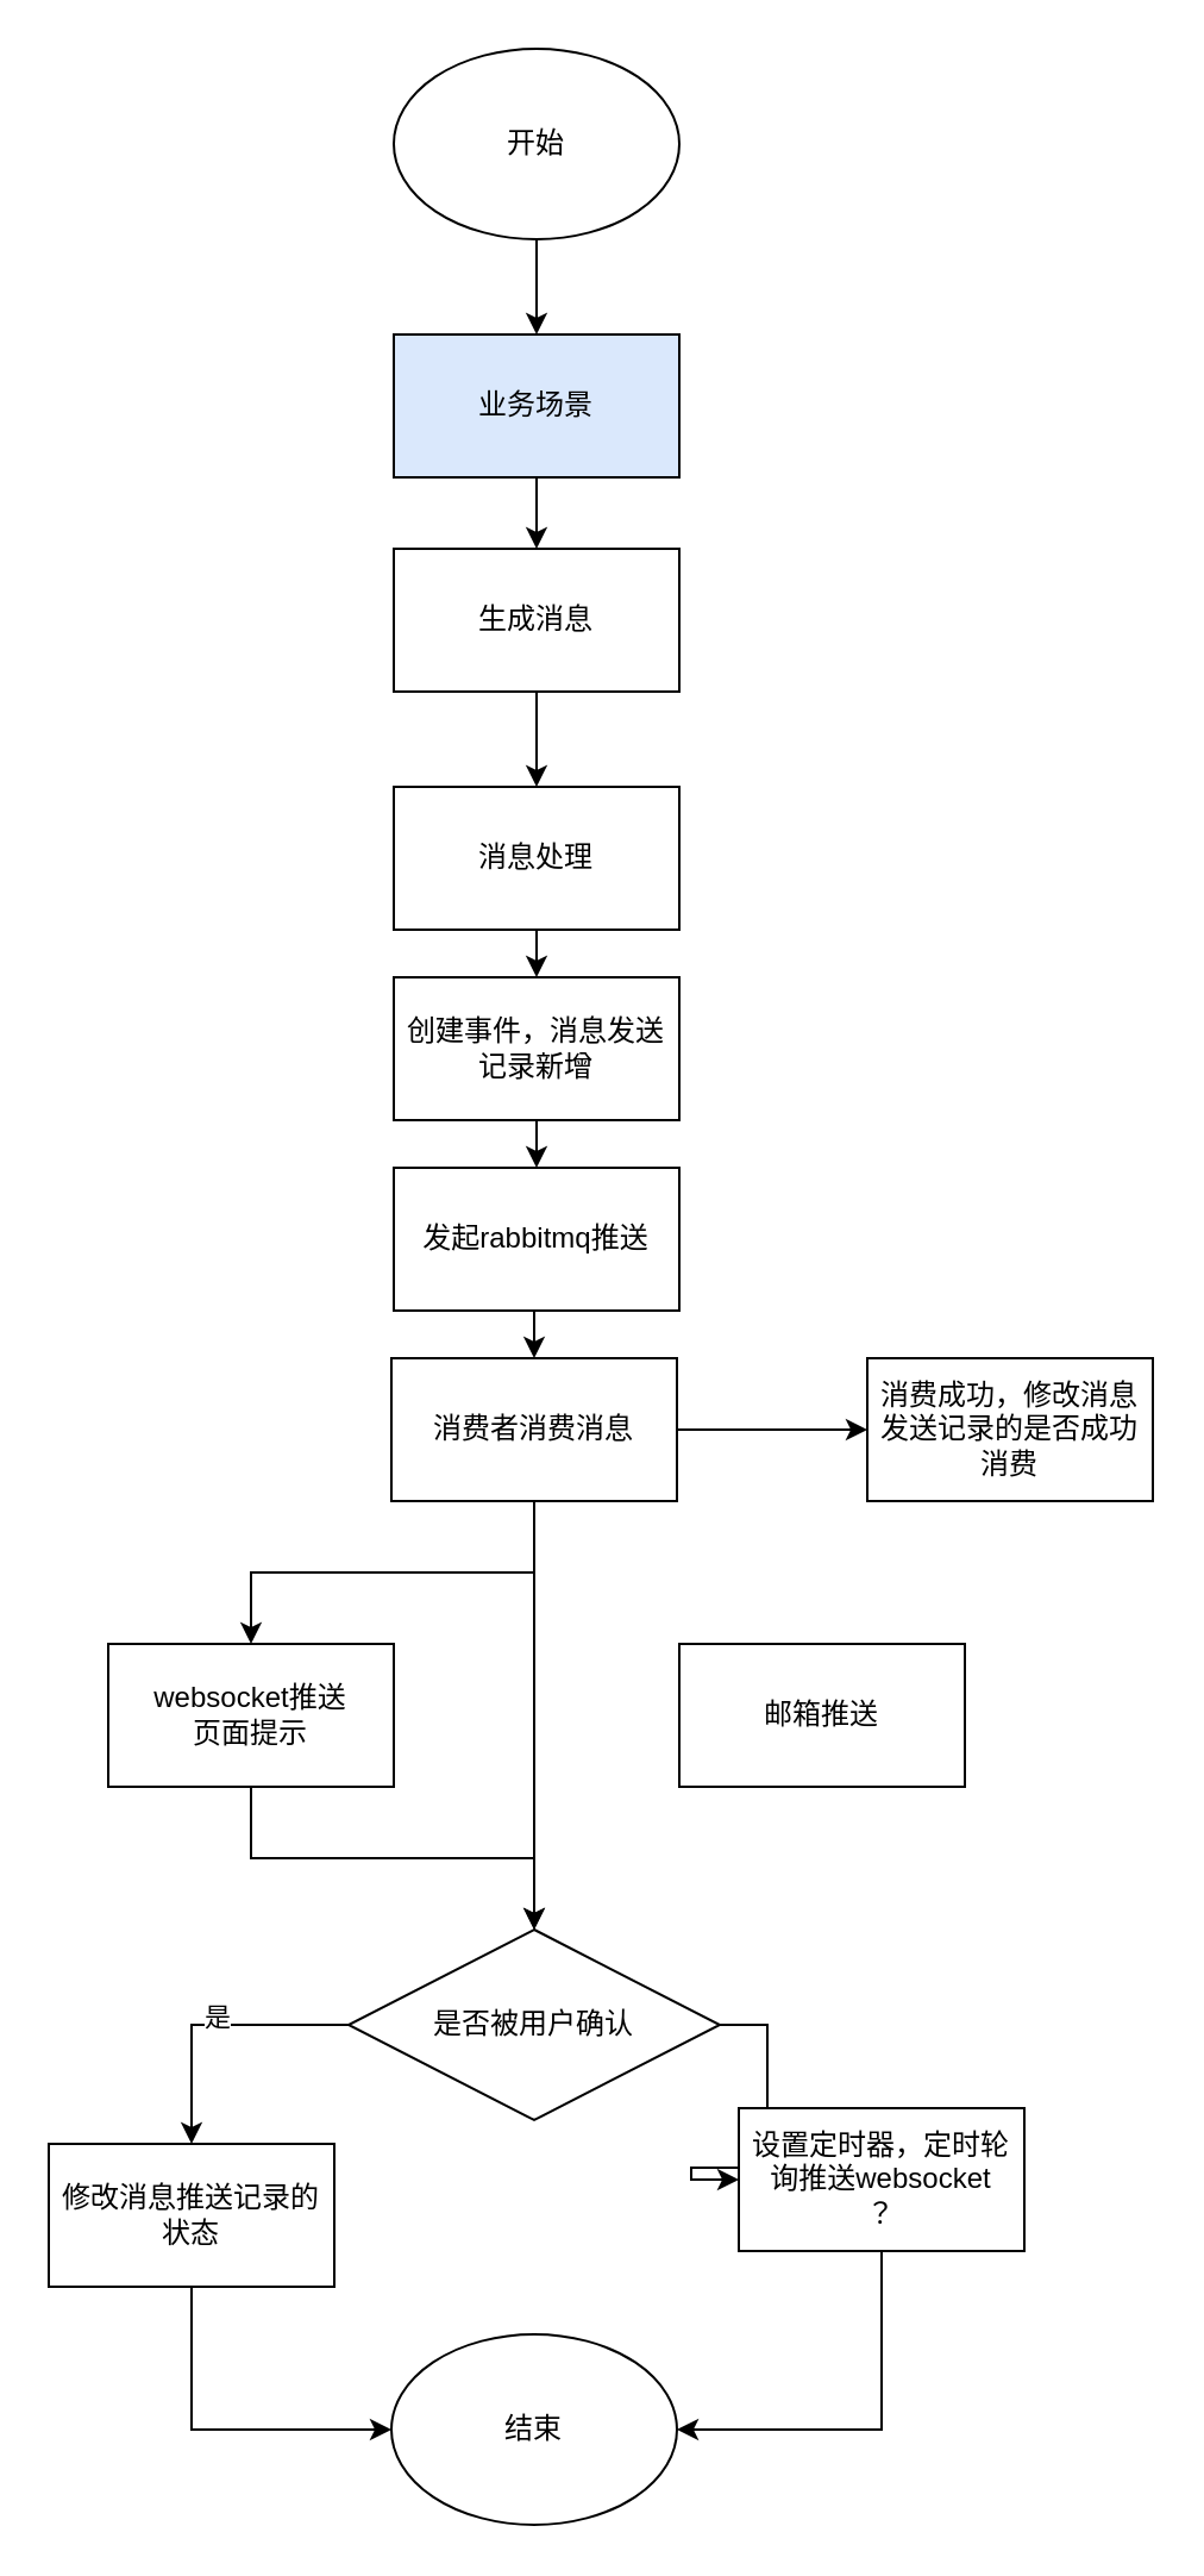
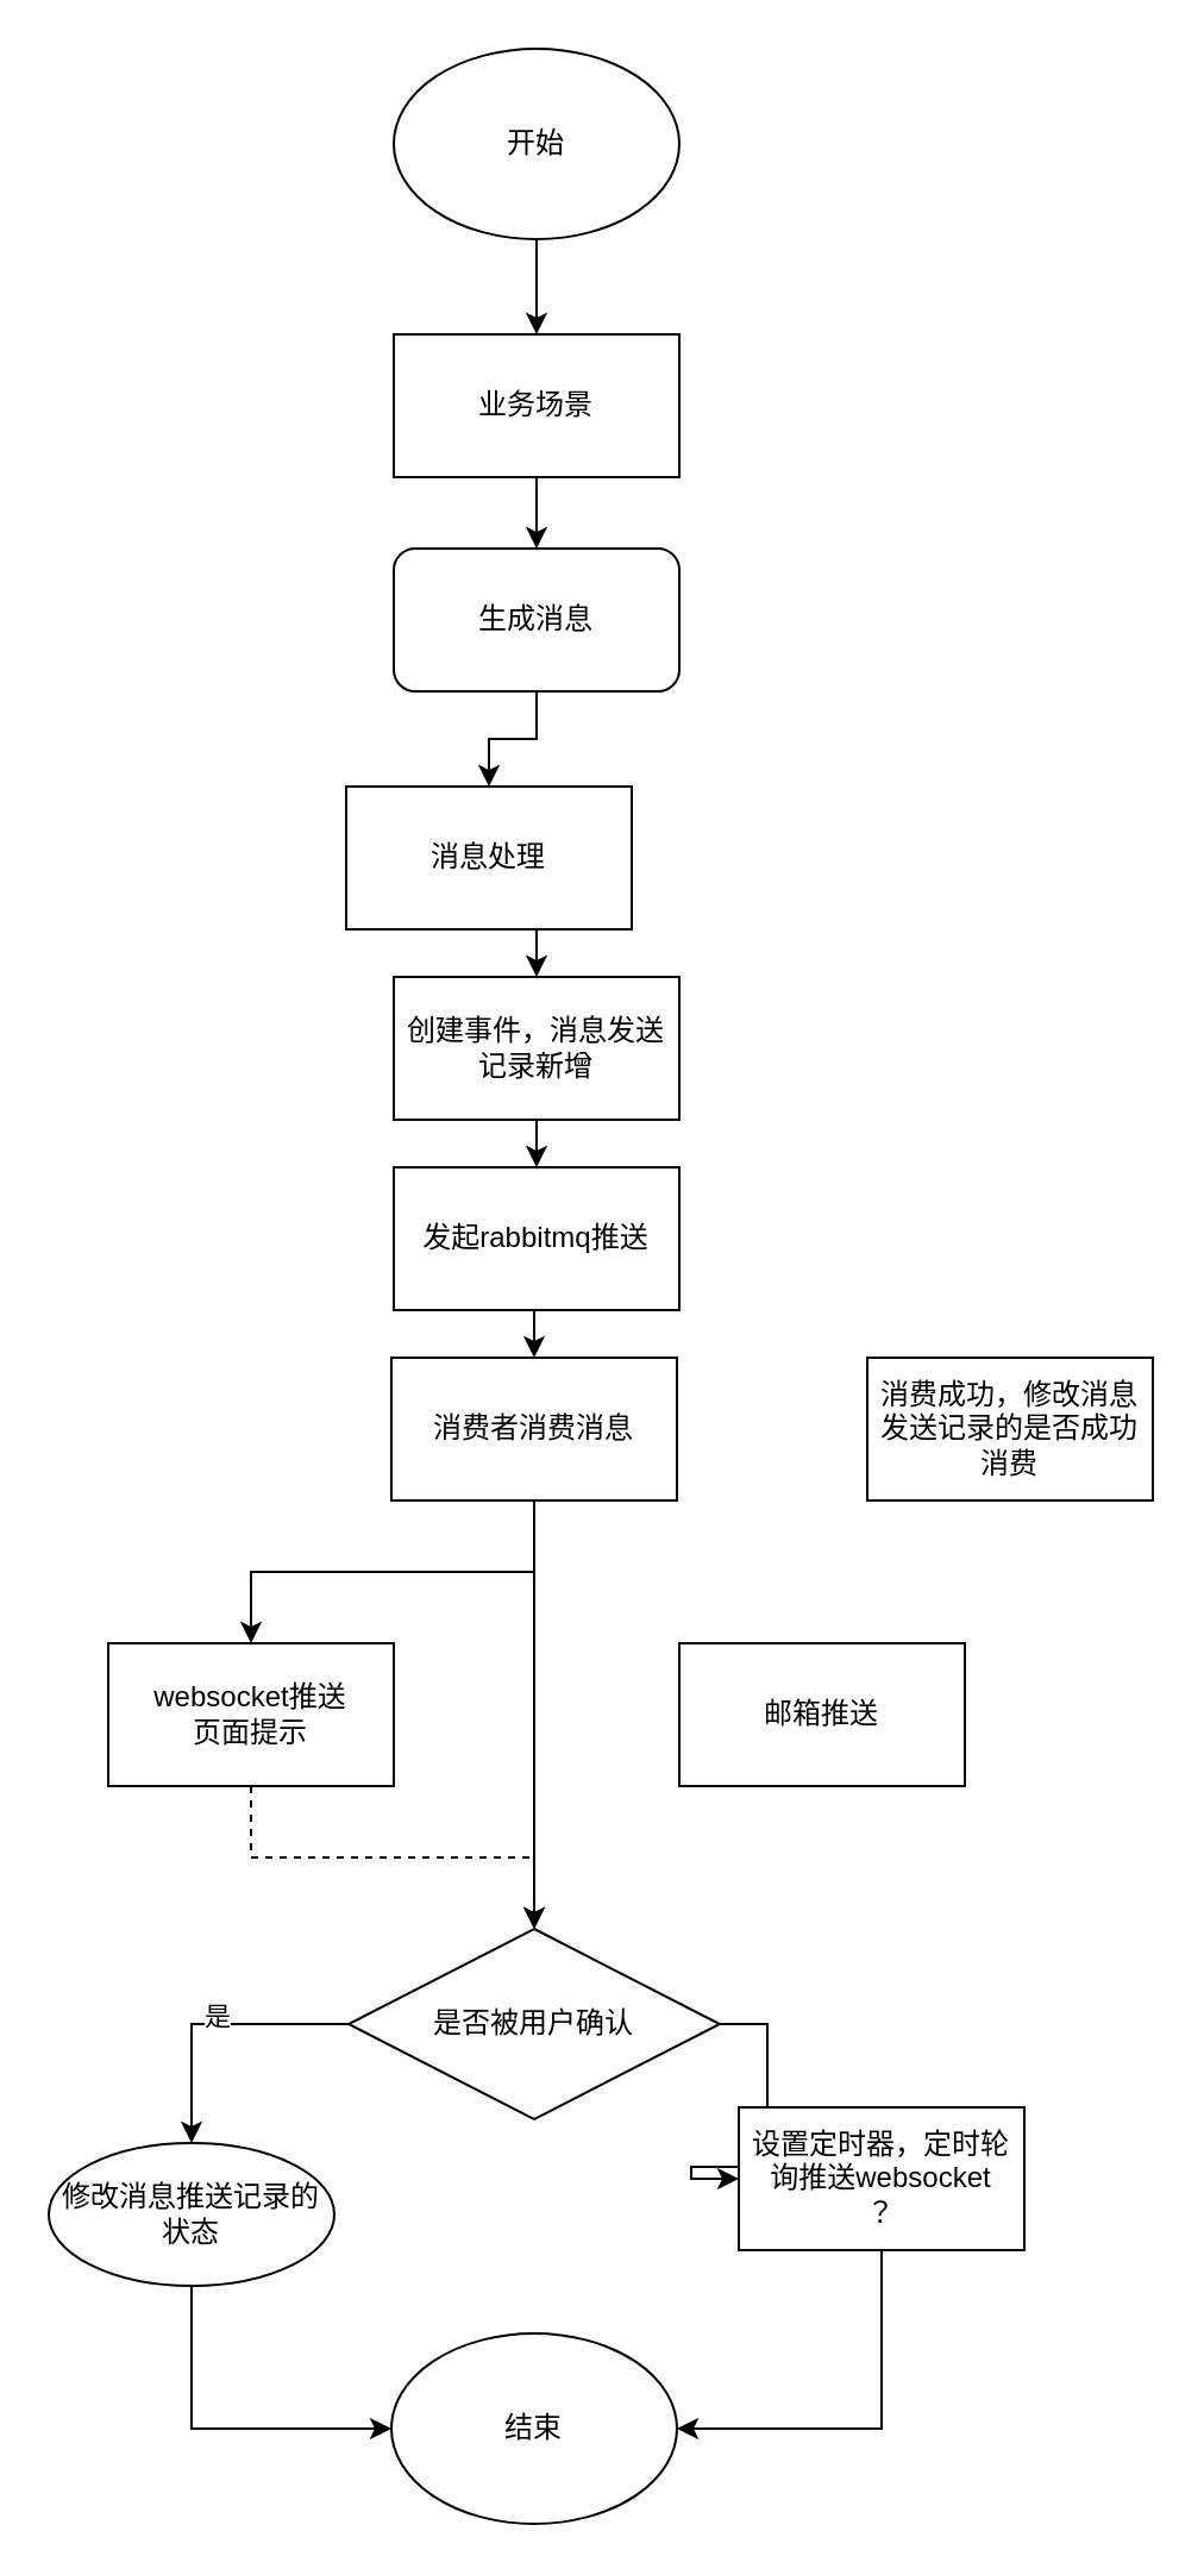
  <mxCell id="0" />
  <mxCell id="1" parent="0" />
  <mxCell id="2" value="" style="edgeStyle=orthogonalEdgeStyle;rounded=0;orthogonalLoop=1;jettySize=auto;html=1;" edge="1" parent="1" source="3" target="7"><mxGeometry relative="1" as="geometry" /></mxCell>
- <mxCell id="3" value="业务场景" style="rounded=0;whiteSpace=wrap;html=1;fillColor=#dae8fc;" vertex="1" parent="1"><mxGeometry x="165" y="140" width="120" height="60" as="geometry" /></mxCell>
+ <mxCell id="3" value="业务场景" style="rounded=0;whiteSpace=wrap;html=1;" vertex="1" parent="1"><mxGeometry x="165" y="140" width="120" height="60" as="geometry" /></mxCell>
  <mxCell id="4" style="edgeStyle=orthogonalEdgeStyle;rounded=0;orthogonalLoop=1;jettySize=auto;html=1;exitX=0.5;exitY=1;exitDx=0;exitDy=0;entryX=0.5;entryY=0;entryDx=0;entryDy=0;" edge="1" parent="1" source="5" target="3"><mxGeometry relative="1" as="geometry" /></mxCell>
  <mxCell id="5" value="开始" style="ellipse;whiteSpace=wrap;html=1;" vertex="1" parent="1"><mxGeometry x="165" y="20" width="120" height="80" as="geometry" /></mxCell>
  <mxCell id="6" value="" style="edgeStyle=orthogonalEdgeStyle;rounded=0;orthogonalLoop=1;jettySize=auto;html=1;entryX=0.5;entryY=0;entryDx=0;entryDy=0;" edge="1" parent="1" source="7" target="19"><mxGeometry relative="1" as="geometry"><mxPoint x="225" y="350" as="targetPoint" /></mxGeometry></mxCell>
- <mxCell id="7" value="生成消息" style="rounded=0;whiteSpace=wrap;html=1;" vertex="1" parent="1"><mxGeometry x="165" y="230" width="120" height="60" as="geometry" /></mxCell>
+ <mxCell id="7" value="生成消息" style="whiteSpace=wrap;html=1;rounded=1;" vertex="1" parent="1"><mxGeometry x="165" y="230" width="120" height="60" as="geometry" /></mxCell>
  <mxCell id="8" value="" style="edgeStyle=orthogonalEdgeStyle;rounded=0;orthogonalLoop=1;jettySize=auto;html=1;" edge="1" parent="1" source="12" target="14"><mxGeometry relative="1" as="geometry" /></mxCell>
  <mxCell id="9" value="是" style="edgeLabel;html=1;align=center;verticalAlign=middle;resizable=0;points=[];" vertex="1" connectable="0" parent="8"><mxGeometry x="-0.037" y="-4" relative="1" as="geometry"><mxPoint as="offset" /></mxGeometry></mxCell>
  <mxCell id="10" value="" style="edgeStyle=orthogonalEdgeStyle;rounded=0;orthogonalLoop=1;jettySize=auto;html=1;" edge="1" parent="1" source="12" target="16"><mxGeometry relative="1" as="geometry" /></mxCell>
  <mxCell id="11" value="否" style="edgeLabel;html=1;align=center;verticalAlign=middle;resizable=0;points=[];" vertex="1" connectable="0" parent="10"><mxGeometry x="-0.045" y="1" relative="1" as="geometry"><mxPoint as="offset" /></mxGeometry></mxCell>
  <mxCell id="12" value="是否被用户确认" style="rhombus;whiteSpace=wrap;html=1;rounded=0;" vertex="1" parent="1"><mxGeometry x="146" y="810" width="156" height="80" as="geometry" /></mxCell>
  <mxCell id="13" style="edgeStyle=orthogonalEdgeStyle;rounded=0;orthogonalLoop=1;jettySize=auto;html=1;exitX=0.5;exitY=1;exitDx=0;exitDy=0;entryX=0;entryY=0.5;entryDx=0;entryDy=0;" edge="1" parent="1" source="14" target="17"><mxGeometry relative="1" as="geometry" /></mxCell>
- <mxCell id="14" value="修改消息推送记录的状态" style="whiteSpace=wrap;html=1;rounded=0;" vertex="1" parent="1"><mxGeometry x="20" y="900" width="120" height="60" as="geometry" /></mxCell>
+ <mxCell id="14" value="修改消息推送记录的状态" style="ellipse;whiteSpace=wrap;html=1;" vertex="1" parent="1"><mxGeometry x="20" y="900" width="120" height="60" as="geometry" /></mxCell>
  <mxCell id="15" style="edgeStyle=orthogonalEdgeStyle;rounded=0;orthogonalLoop=1;jettySize=auto;html=1;exitX=0.5;exitY=1;exitDx=0;exitDy=0;entryX=1;entryY=0.5;entryDx=0;entryDy=0;" edge="1" parent="1" source="16" target="17"><mxGeometry relative="1" as="geometry" /></mxCell>
  <mxCell id="16" value="设置定时器，定时轮询推送websocket&lt;br&gt;？" style="whiteSpace=wrap;html=1;rounded=0;" vertex="1" parent="1"><mxGeometry x="310" y="885" width="120" height="60" as="geometry" /></mxCell>
  <mxCell id="17" value="结束" style="ellipse;whiteSpace=wrap;html=1;" vertex="1" parent="1"><mxGeometry x="164" y="980" width="120" height="80" as="geometry" /></mxCell>
  <mxCell id="18" style="edgeStyle=orthogonalEdgeStyle;rounded=0;orthogonalLoop=1;jettySize=auto;html=1;exitX=0.5;exitY=1;exitDx=0;exitDy=0;entryX=0.5;entryY=0;entryDx=0;entryDy=0;" edge="1" parent="1" source="19" target="23"><mxGeometry relative="1" as="geometry" /></mxCell>
- <mxCell id="19" value="消息处理" style="rounded=0;whiteSpace=wrap;html=1;" vertex="1" parent="1"><mxGeometry x="165" y="330" width="120" height="60" as="geometry" /></mxCell>
+ <mxCell id="19" value="消息处理" style="rounded=0;whiteSpace=wrap;html=1;" vertex="1" parent="1"><mxGeometry x="145" y="330" width="120" height="60" as="geometry" /></mxCell>
  <mxCell id="20" style="edgeStyle=orthogonalEdgeStyle;rounded=0;orthogonalLoop=1;jettySize=auto;html=1;exitX=0.5;exitY=1;exitDx=0;exitDy=0;entryX=0.5;entryY=0;entryDx=0;entryDy=0;" edge="1" parent="1" source="21" target="27"><mxGeometry relative="1" as="geometry" /></mxCell>
  <mxCell id="21" value="发起rabbitmq推送" style="rounded=0;whiteSpace=wrap;html=1;" vertex="1" parent="1"><mxGeometry x="165" y="490" width="120" height="60" as="geometry" /></mxCell>
  <mxCell id="22" style="edgeStyle=orthogonalEdgeStyle;rounded=0;orthogonalLoop=1;jettySize=auto;html=1;exitX=0.5;exitY=1;exitDx=0;exitDy=0;entryX=0.5;entryY=0;entryDx=0;entryDy=0;" edge="1" parent="1" source="23" target="21"><mxGeometry relative="1" as="geometry" /></mxCell>
  <mxCell id="23" value="创建事件，消息发送记录新增" style="rounded=0;whiteSpace=wrap;html=1;" vertex="1" parent="1"><mxGeometry x="165" y="410" width="120" height="60" as="geometry" /></mxCell>
- <mxCell id="24" value="" style="edgeStyle=orthogonalEdgeStyle;rounded=0;orthogonalLoop=1;jettySize=auto;html=1;" edge="1" parent="1" source="27" target="28"><mxGeometry relative="1" as="geometry" /></mxCell>
  <mxCell id="25" style="edgeStyle=orthogonalEdgeStyle;rounded=0;orthogonalLoop=1;jettySize=auto;html=1;exitX=0.5;exitY=1;exitDx=0;exitDy=0;" edge="1" parent="1" source="27" target="30"><mxGeometry relative="1" as="geometry" /></mxCell>
  <mxCell id="26" style="edgeStyle=orthogonalEdgeStyle;rounded=0;orthogonalLoop=1;jettySize=auto;html=1;exitX=0.5;exitY=1;exitDx=0;exitDy=0;" edge="1" parent="1" source="27" target="12"><mxGeometry relative="1" as="geometry" /></mxCell>
  <mxCell id="27" value="消费者消费消息" style="rounded=0;whiteSpace=wrap;html=1;" vertex="1" parent="1"><mxGeometry x="164" y="570" width="120" height="60" as="geometry" /></mxCell>
  <mxCell id="28" value="消费成功，修改消息发送记录的是否成功消费" style="rounded=0;whiteSpace=wrap;html=1;" vertex="1" parent="1"><mxGeometry x="364" y="570" width="120" height="60" as="geometry" /></mxCell>
- <mxCell id="29" style="edgeStyle=orthogonalEdgeStyle;rounded=0;orthogonalLoop=1;jettySize=auto;html=1;exitX=0.5;exitY=1;exitDx=0;exitDy=0;entryX=0.5;entryY=0;entryDx=0;entryDy=0;" edge="1" parent="1" source="30" target="12"><mxGeometry relative="1" as="geometry" /></mxCell>
+ <mxCell id="29" style="edgeStyle=orthogonalEdgeStyle;rounded=0;orthogonalLoop=1;jettySize=auto;html=1;exitX=0.5;exitY=1;exitDx=0;exitDy=0;entryX=0.5;entryY=0;entryDx=0;entryDy=0;dashed=1;" edge="1" parent="1" source="30" target="12"><mxGeometry relative="1" as="geometry" /></mxCell>
  <mxCell id="30" value="websocket推送&lt;br&gt;页面提示" style="rounded=0;whiteSpace=wrap;html=1;" vertex="1" parent="1"><mxGeometry x="45" y="690" width="120" height="60" as="geometry" /></mxCell>
  <mxCell id="31" value="邮箱推送" style="rounded=0;whiteSpace=wrap;html=1;" vertex="1" parent="1"><mxGeometry x="285" y="690" width="120" height="60" as="geometry" /></mxCell>
